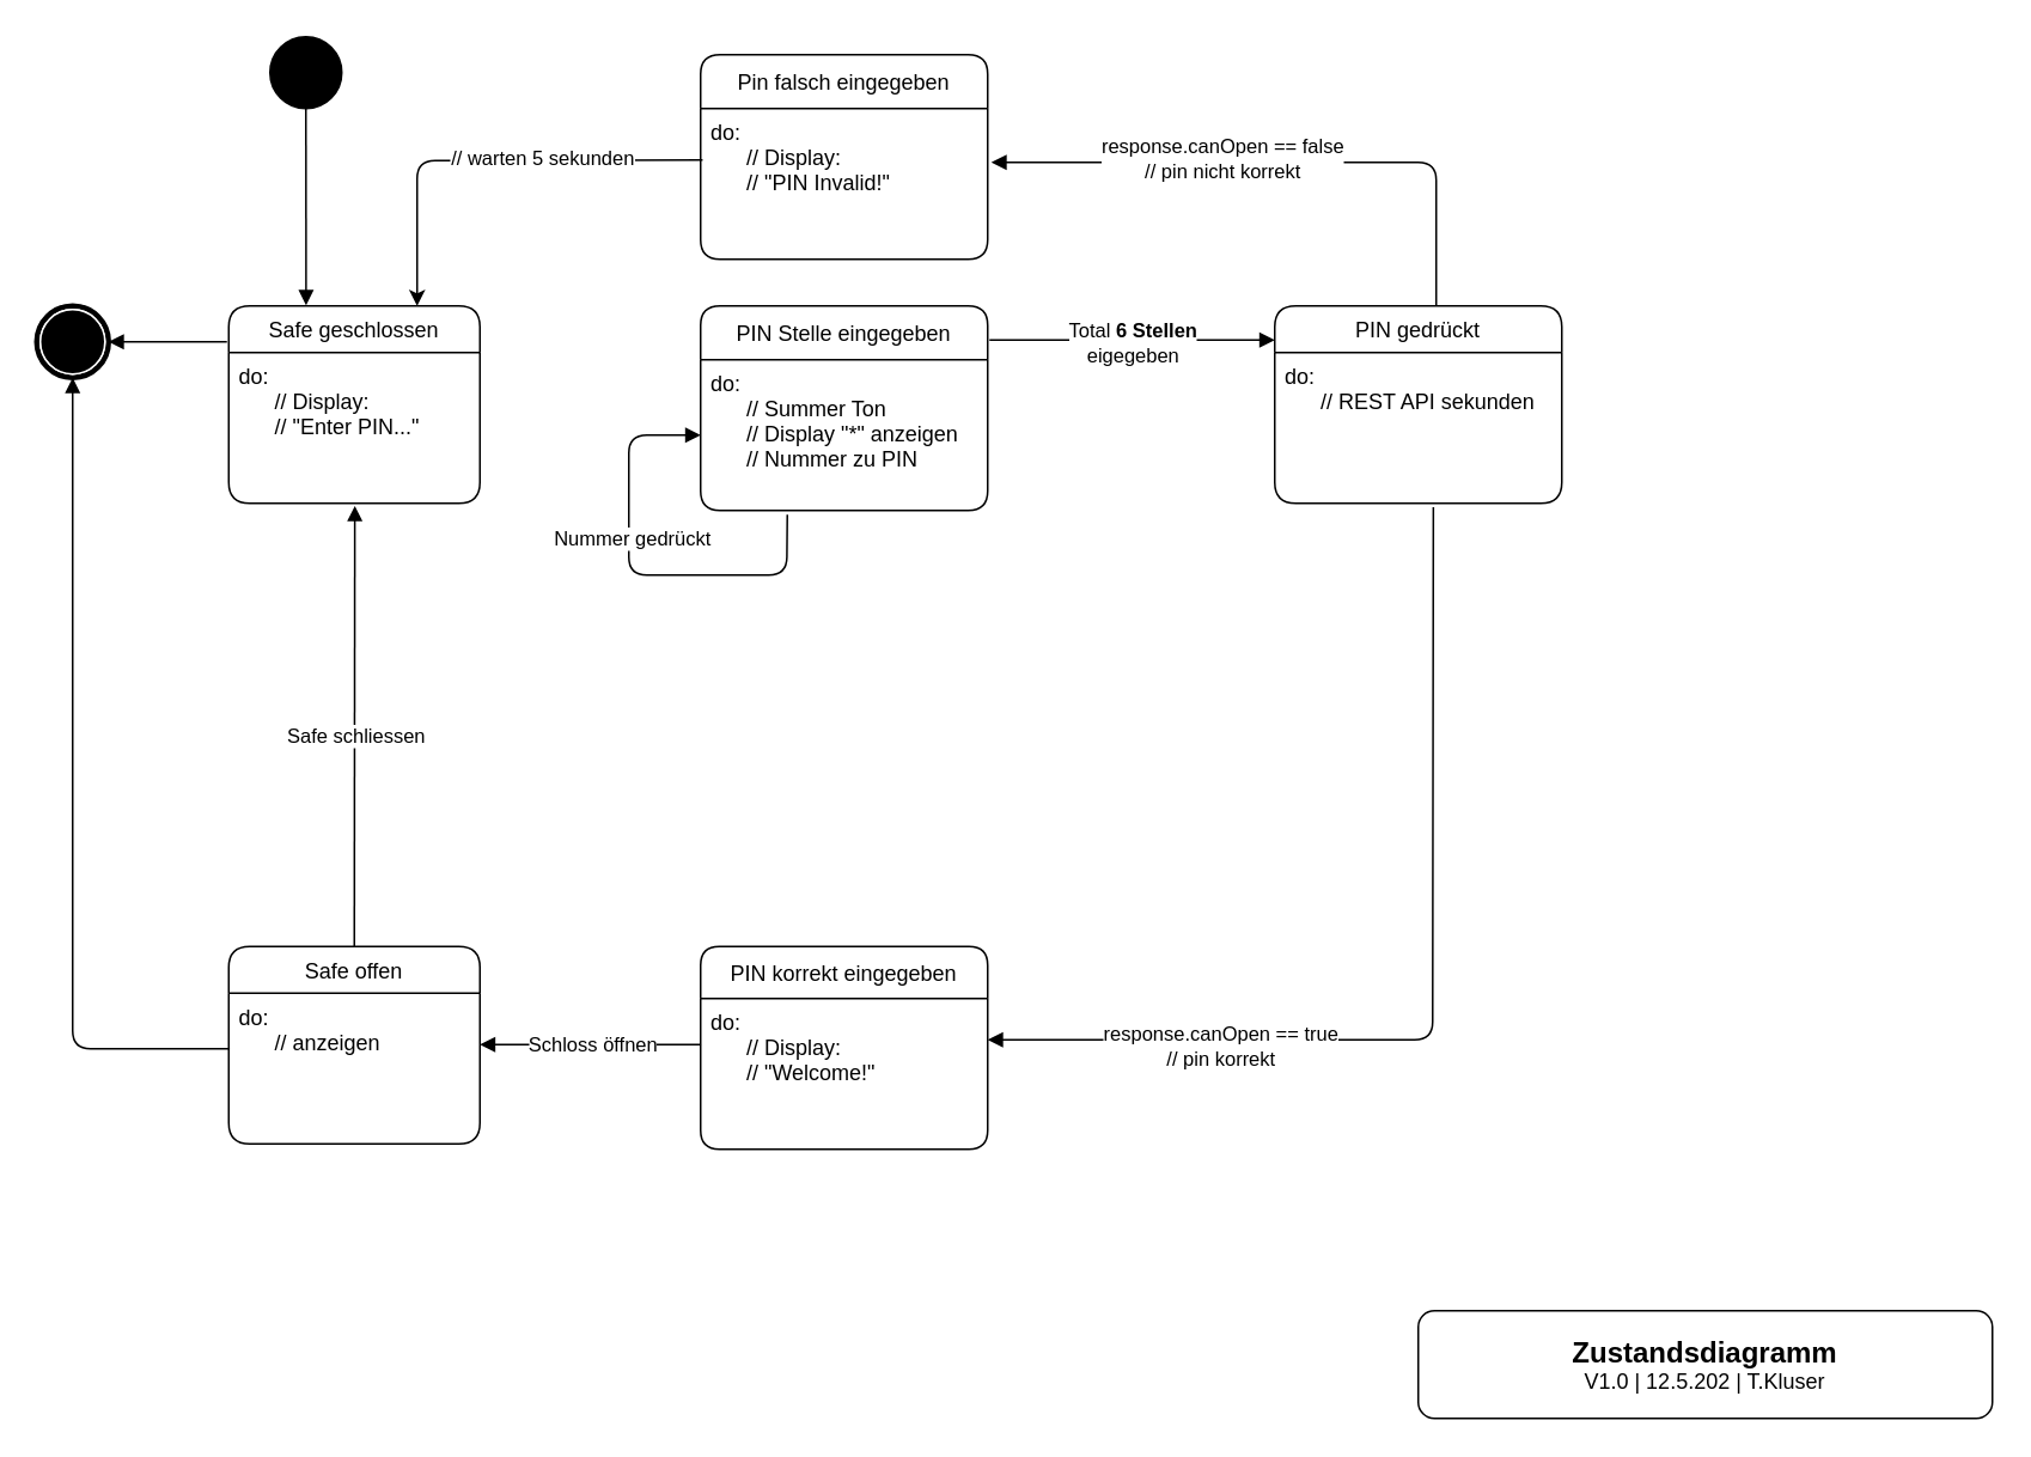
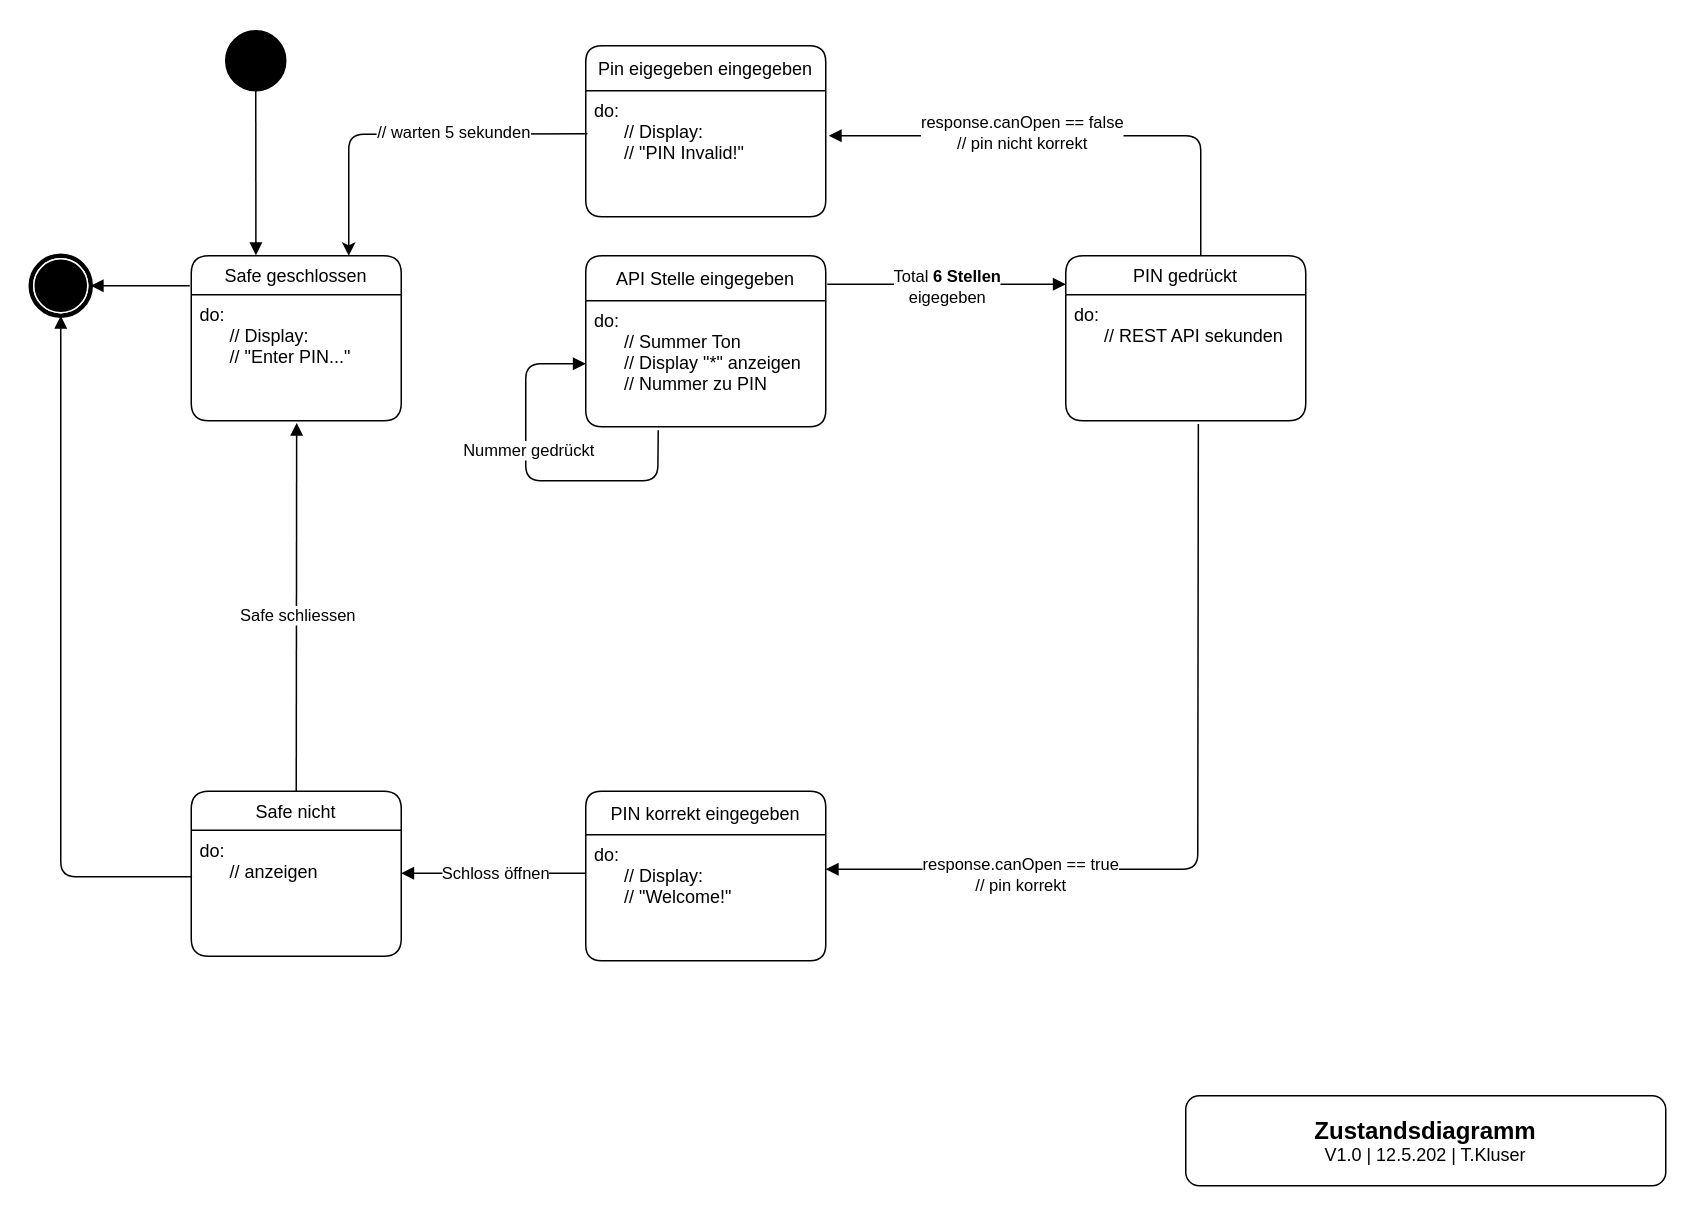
  <mxCell id="0" />
  <mxCell id="1" parent="0" />
  <mxCell id="2" value="&lt;font&gt;&lt;span style=&quot;font-size: 16px&quot;&gt;&lt;b&gt;Zustandsdiagramm&lt;/b&gt;&lt;/span&gt;&lt;br&gt;&lt;/font&gt;V1.0 | 12.5.202 | T.Kluser" style="whiteSpace=wrap;html=1;rounded=1;" parent="1" vertex="1"><mxGeometry x="790" y="730" width="320" height="60" as="geometry" /></mxCell>
  <mxCell id="3" value="" style="ellipse;whiteSpace=wrap;html=1;rounded=0;shadow=0;comic=0;labelBackgroundColor=none;strokeWidth=1;fillColor=#000000;fontFamily=Verdana;fontSize=12;align=center;" parent="1" vertex="1"><mxGeometry x="150" y="20" width="40" height="40" as="geometry" /></mxCell>
  <mxCell id="4" value="" style="shape=mxgraph.bpmn.shape;html=1;verticalLabelPosition=bottom;labelBackgroundColor=#ffffff;verticalAlign=top;perimeter=ellipsePerimeter;outline=end;symbol=terminate;rounded=0;shadow=0;comic=0;strokeWidth=1;fontFamily=Verdana;fontSize=12;align=center;" parent="1" vertex="1"><mxGeometry x="20" y="170" width="40" height="40" as="geometry" /></mxCell>
  <mxCell id="5" value="Safe geschlossen" style="swimlane;fontStyle=0;childLayout=stackLayout;horizontal=1;startSize=26;fillColor=none;horizontalStack=0;resizeParent=1;resizeParentMax=0;resizeLast=0;collapsible=1;marginBottom=0;rounded=1;" parent="1" vertex="1"><mxGeometry x="127" y="170" width="140" height="110" as="geometry" /></mxCell>
  <mxCell id="6" value="do:&#10;      // Display:&#10;      // &quot;Enter PIN...&quot;" style="text;strokeColor=none;fillColor=none;align=left;verticalAlign=top;spacingLeft=4;spacingRight=4;overflow=hidden;rotatable=0;points=[[0,0.5],[1,0.5]];portConstraint=eastwest;" parent="5" vertex="1"><mxGeometry y="26" width="140" height="84" as="geometry" /></mxCell>
- <mxCell id="7" value="Safe offen" style="swimlane;fontStyle=0;childLayout=stackLayout;horizontal=1;startSize=26;fillColor=none;horizontalStack=0;resizeParent=1;resizeParentMax=0;resizeLast=0;collapsible=1;marginBottom=0;rounded=1;" parent="1" vertex="1"><mxGeometry x="127" y="527" width="140" height="110" as="geometry" /></mxCell>
+ <mxCell id="7" value="Safe nicht" style="swimlane;fontStyle=0;childLayout=stackLayout;horizontal=1;startSize=26;fillColor=none;horizontalStack=0;resizeParent=1;resizeParentMax=0;resizeLast=0;collapsible=1;marginBottom=0;rounded=1;" parent="1" vertex="1"><mxGeometry x="127" y="527" width="140" height="110" as="geometry" /></mxCell>
  <mxCell id="8" value="do:&#10;      // anzeigen" style="text;strokeColor=none;fillColor=none;align=left;verticalAlign=top;spacingLeft=4;spacingRight=4;overflow=hidden;rotatable=0;points=[[0,0.5],[1,0.5]];portConstraint=eastwest;" parent="7" vertex="1"><mxGeometry y="26" width="140" height="84" as="geometry" /></mxCell>
  <mxCell id="9" value="" style="endArrow=block;html=1;exitX=0.5;exitY=1;exitDx=0;exitDy=0;entryX=0.308;entryY=-0.003;entryDx=0;entryDy=0;endFill=1;entryPerimeter=0;" parent="1" source="3" target="5" edge="1"><mxGeometry width="50" height="50" relative="1" as="geometry"><mxPoint x="367" y="440" as="sourcePoint" /><mxPoint x="417" y="390" as="targetPoint" /></mxGeometry></mxCell>
  <mxCell id="10" value="PIN gedrückt" style="swimlane;fontStyle=0;childLayout=stackLayout;horizontal=1;startSize=26;fillColor=none;horizontalStack=0;resizeParent=1;resizeParentMax=0;resizeLast=0;collapsible=1;marginBottom=0;rounded=1;" parent="1" vertex="1"><mxGeometry x="710" y="170" width="160" height="110" as="geometry" /></mxCell>
  <mxCell id="11" value="do:&#10;      // REST API sekunden&#10;" style="text;strokeColor=none;fillColor=none;align=left;verticalAlign=top;spacingLeft=4;spacingRight=4;overflow=hidden;rotatable=0;points=[[0,0.5],[1,0.5]];portConstraint=eastwest;" parent="10" vertex="1"><mxGeometry y="26" width="160" height="84" as="geometry" /></mxCell>
  <mxCell id="12" value="" style="endArrow=block;html=1;endFill=1;" parent="1" edge="1"><mxGeometry width="50" height="50" relative="1" as="geometry"><mxPoint x="551" y="189" as="sourcePoint" /><mxPoint x="710" y="189" as="targetPoint" /></mxGeometry></mxCell>
  <mxCell id="13" value="Total &lt;b&gt;6 Stellen&lt;/b&gt; &lt;br&gt;eigegeben" style="edgeLabel;html=1;align=center;verticalAlign=middle;resizable=0;points=[];" parent="12" vertex="1" connectable="0"><mxGeometry x="0.292" y="-1" relative="1" as="geometry"><mxPoint x="-23.48" y="0.63" as="offset" /></mxGeometry></mxCell>
  <mxCell id="14" value="" style="endArrow=none;html=1;entryX=0.5;entryY=0;entryDx=0;entryDy=0;startArrow=block;startFill=1;endFill=0;" parent="1" edge="1"><mxGeometry width="50" height="50" relative="1" as="geometry"><mxPoint x="552" y="90" as="sourcePoint" /><mxPoint x="800" y="170" as="targetPoint" /><Array as="points"><mxPoint x="800" y="90" /></Array></mxGeometry></mxCell>
  <mxCell id="15" value="response.canOpen == false&lt;br&gt;// pin nicht korrekt" style="edgeLabel;html=1;align=center;verticalAlign=middle;resizable=0;points=[];" parent="14" vertex="1" connectable="0"><mxGeometry x="0.292" y="-1" relative="1" as="geometry"><mxPoint x="-84" y="-4" as="offset" /></mxGeometry></mxCell>
  <mxCell id="16" value="" style="endArrow=block;html=1;entryX=0.502;entryY=1.017;entryDx=0;entryDy=0;exitX=0.5;exitY=0;exitDx=0;exitDy=0;entryPerimeter=0;endFill=1;" parent="1" source="7" target="6" edge="1"><mxGeometry width="50" height="50" relative="1" as="geometry"><mxPoint x="197" y="390" as="sourcePoint" /><mxPoint x="340.35" y="391.21" as="targetPoint" /></mxGeometry></mxCell>
  <mxCell id="17" value="Safe schliessen" style="edgeLabel;html=1;align=center;verticalAlign=middle;resizable=0;points=[];" parent="16" vertex="1" connectable="0"><mxGeometry x="0.292" y="-1" relative="1" as="geometry"><mxPoint x="-1.18" y="41.62" as="offset" /></mxGeometry></mxCell>
  <mxCell id="18" value="" style="endArrow=block;html=1;exitX=0.004;exitY=0.369;exitDx=0;exitDy=0;entryX=0.5;entryY=1;entryDx=0;entryDy=0;endFill=1;exitPerimeter=0;" parent="1" source="8" target="4" edge="1"><mxGeometry width="50" height="50" relative="1" as="geometry"><mxPoint x="40" y="450" as="sourcePoint" /><mxPoint x="40" y="530" as="targetPoint" /><Array as="points"><mxPoint x="40" y="584" /></Array></mxGeometry></mxCell>
  <mxCell id="19" value="" style="endArrow=block;html=1;entryX=1;entryY=0.5;entryDx=0;entryDy=0;endFill=1;" parent="1" target="4" edge="1"><mxGeometry width="50" height="50" relative="1" as="geometry"><mxPoint x="126" y="190" as="sourcePoint" /><mxPoint x="50" y="220" as="targetPoint" /><Array as="points" /></mxGeometry></mxCell>
- <mxCell id="20" value="PIN Stelle eingegeben" style="swimlane;fontStyle=0;childLayout=stackLayout;horizontal=1;startSize=30;fillColor=none;horizontalStack=0;resizeParent=1;resizeParentMax=0;resizeLast=0;collapsible=1;marginBottom=0;rounded=1;arcSize=12;" parent="1" vertex="1"><mxGeometry x="390" y="170" width="160" height="114" as="geometry" /></mxCell>
+ <mxCell id="20" value="API Stelle eingegeben" style="swimlane;fontStyle=0;childLayout=stackLayout;horizontal=1;startSize=30;fillColor=none;horizontalStack=0;resizeParent=1;resizeParentMax=0;resizeLast=0;collapsible=1;marginBottom=0;rounded=1;arcSize=12;" parent="1" vertex="1"><mxGeometry x="390" y="170" width="160" height="114" as="geometry" /></mxCell>
  <mxCell id="21" value="do:&#10;      // Summer Ton&#10;      // Display &quot;*&quot; anzeigen&#10;      // Nummer zu PIN" style="text;strokeColor=none;fillColor=none;align=left;verticalAlign=top;spacingLeft=4;spacingRight=4;overflow=hidden;rotatable=0;points=[[0,0.5],[1,0.5]];portConstraint=eastwest;" parent="20" vertex="1"><mxGeometry y="30" width="160" height="84" as="geometry" /></mxCell>
  <mxCell id="22" value="" style="endArrow=block;html=1;entryX=0;entryY=0.5;entryDx=0;entryDy=0;endFill=1;exitX=0.302;exitY=1.028;exitDx=0;exitDy=0;exitPerimeter=0;" parent="20" source="21" target="21" edge="1"><mxGeometry width="50" height="50" relative="1" as="geometry"><mxPoint x="56.0" y="160" as="sourcePoint" /><mxPoint x="-10" y="160" as="targetPoint" /><Array as="points"><mxPoint x="48" y="150" /><mxPoint x="10" y="150" /><mxPoint x="-40" y="150" /><mxPoint x="-40" y="72" /></Array></mxGeometry></mxCell>
  <mxCell id="23" value="Nummer gedrückt" style="edgeLabel;html=1;align=center;verticalAlign=middle;resizable=0;points=[];" parent="22" vertex="1" connectable="0"><mxGeometry x="0.184" y="-1" relative="1" as="geometry"><mxPoint as="offset" /></mxGeometry></mxCell>
- <mxCell id="24" value="Pin falsch eingegeben" style="swimlane;fontStyle=0;childLayout=stackLayout;horizontal=1;startSize=30;fillColor=none;horizontalStack=0;resizeParent=1;resizeParentMax=0;resizeLast=0;collapsible=1;marginBottom=0;rounded=1;arcSize=12;" parent="1" vertex="1"><mxGeometry x="390" y="30" width="160" height="114" as="geometry" /></mxCell>
+ <mxCell id="24" value="Pin eigegeben eingegeben" style="swimlane;fontStyle=0;childLayout=stackLayout;horizontal=1;startSize=30;fillColor=none;horizontalStack=0;resizeParent=1;resizeParentMax=0;resizeLast=0;collapsible=1;marginBottom=0;rounded=1;arcSize=12;" parent="1" vertex="1"><mxGeometry x="390" y="30" width="160" height="114" as="geometry" /></mxCell>
  <mxCell id="25" value="do:&#10;      // Display:&#10;      // &quot;PIN Invalid!&quot;" style="text;strokeColor=none;fillColor=none;align=left;verticalAlign=top;spacingLeft=4;spacingRight=4;overflow=hidden;rotatable=0;points=[[0,0.5],[1,0.5]];portConstraint=eastwest;" parent="24" vertex="1"><mxGeometry y="30" width="160" height="84" as="geometry" /></mxCell>
  <mxCell id="26" value="" style="endArrow=classic;html=1;exitX=0.007;exitY=0.342;exitDx=0;exitDy=0;exitPerimeter=0;entryX=0.75;entryY=0;entryDx=0;entryDy=0;" parent="1" source="25" target="5" edge="1"><mxGeometry width="50" height="50" relative="1" as="geometry"><mxPoint x="240" y="140" as="sourcePoint" /><mxPoint x="290" y="90" as="targetPoint" /><Array as="points"><mxPoint x="232" y="89" /></Array></mxGeometry></mxCell>
  <mxCell id="27" value="// warten 5 sekunden" style="edgeLabel;html=1;align=center;verticalAlign=middle;resizable=0;points=[];" parent="26" vertex="1" connectable="0"><mxGeometry x="-0.734" relative="1" as="geometry"><mxPoint x="-57.78" y="-1.24" as="offset" /></mxGeometry></mxCell>
  <mxCell id="28" value="PIN korrekt eingegeben" style="swimlane;fontStyle=0;childLayout=stackLayout;horizontal=1;startSize=29;fillColor=none;horizontalStack=0;resizeParent=1;resizeParentMax=0;resizeLast=0;collapsible=1;marginBottom=0;rounded=1;arcSize=12;" parent="1" vertex="1"><mxGeometry x="390" y="527" width="160" height="113" as="geometry" /></mxCell>
  <mxCell id="29" value="do:&#10;      // Display:&#10;      // &quot;Welcome!&quot;" style="text;strokeColor=none;fillColor=none;align=left;verticalAlign=top;spacingLeft=4;spacingRight=4;overflow=hidden;rotatable=0;points=[[0,0.5],[1,0.5]];portConstraint=eastwest;" parent="28" vertex="1"><mxGeometry y="29" width="160" height="84" as="geometry" /></mxCell>
  <mxCell id="30" value="" style="endArrow=block;html=1;exitX=0.49;exitY=1.026;exitDx=0;exitDy=0;exitPerimeter=0;endFill=1;" parent="1" edge="1"><mxGeometry width="50" height="50" relative="1" as="geometry"><mxPoint x="798.4" y="282.184" as="sourcePoint" /><mxPoint x="550" y="579" as="targetPoint" /><Array as="points"><mxPoint x="798" y="579" /></Array></mxGeometry></mxCell>
  <mxCell id="31" value="response.canOpen == true&lt;br&gt;// pin korrekt" style="edgeLabel;html=1;align=center;verticalAlign=middle;resizable=0;points=[];" parent="30" vertex="1" connectable="0"><mxGeometry x="0.292" y="-1" relative="1" as="geometry"><mxPoint x="-62.82" y="4" as="offset" /></mxGeometry></mxCell>
  <mxCell id="32" value="" style="endArrow=none;html=1;entryX=0.003;entryY=0.123;entryDx=0;entryDy=0;endFill=0;exitX=1.002;exitY=0.139;exitDx=0;exitDy=0;exitPerimeter=0;entryPerimeter=0;startArrow=block;startFill=1;" parent="1" edge="1"><mxGeometry width="50" height="50" relative="1" as="geometry"><mxPoint x="267" y="581.69" as="sourcePoint" /><mxPoint x="390.2" y="581.652" as="targetPoint" /><Array as="points" /></mxGeometry></mxCell>
  <mxCell id="33" value="Schloss öffnen" style="edgeLabel;html=1;align=center;verticalAlign=middle;resizable=0;points=[];" parent="32" vertex="1" connectable="0"><mxGeometry x="0.344" relative="1" as="geometry"><mxPoint x="-20.04" as="offset" /></mxGeometry></mxCell>
